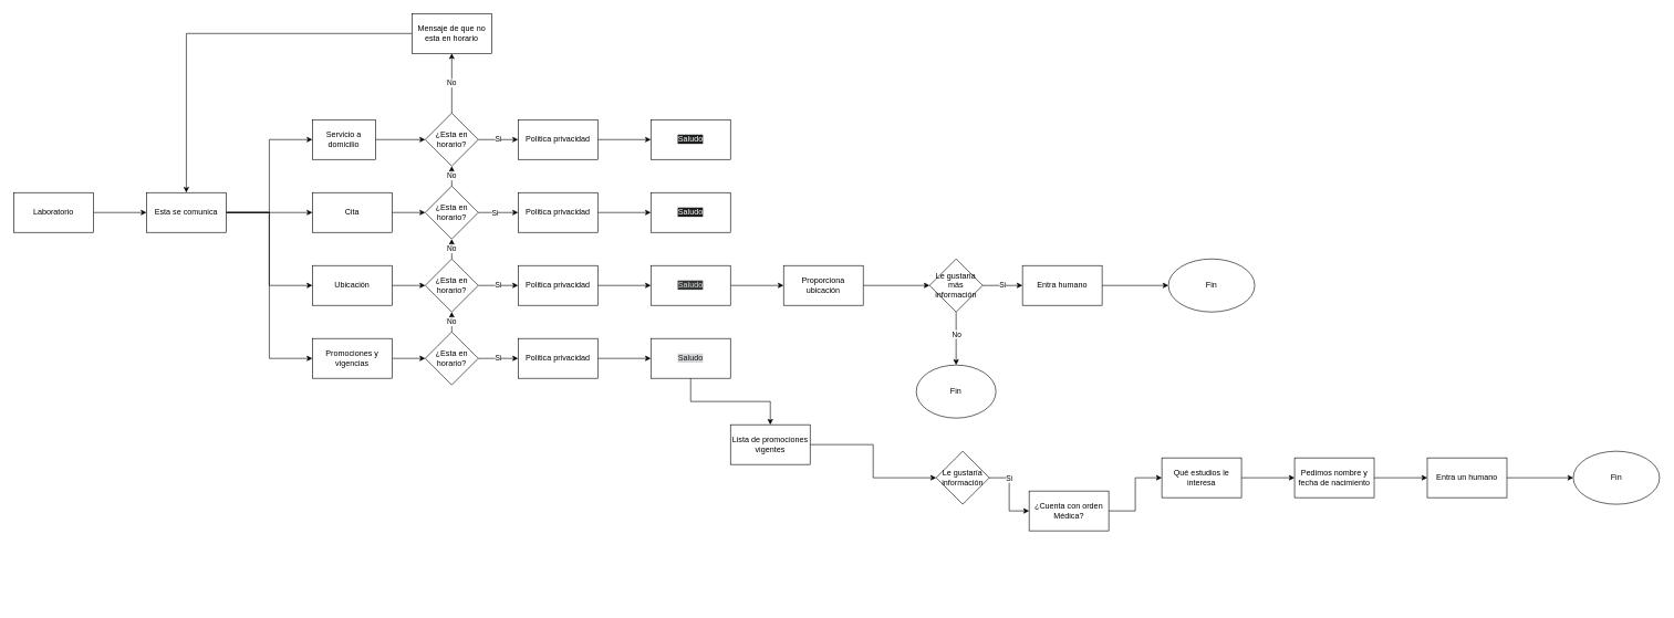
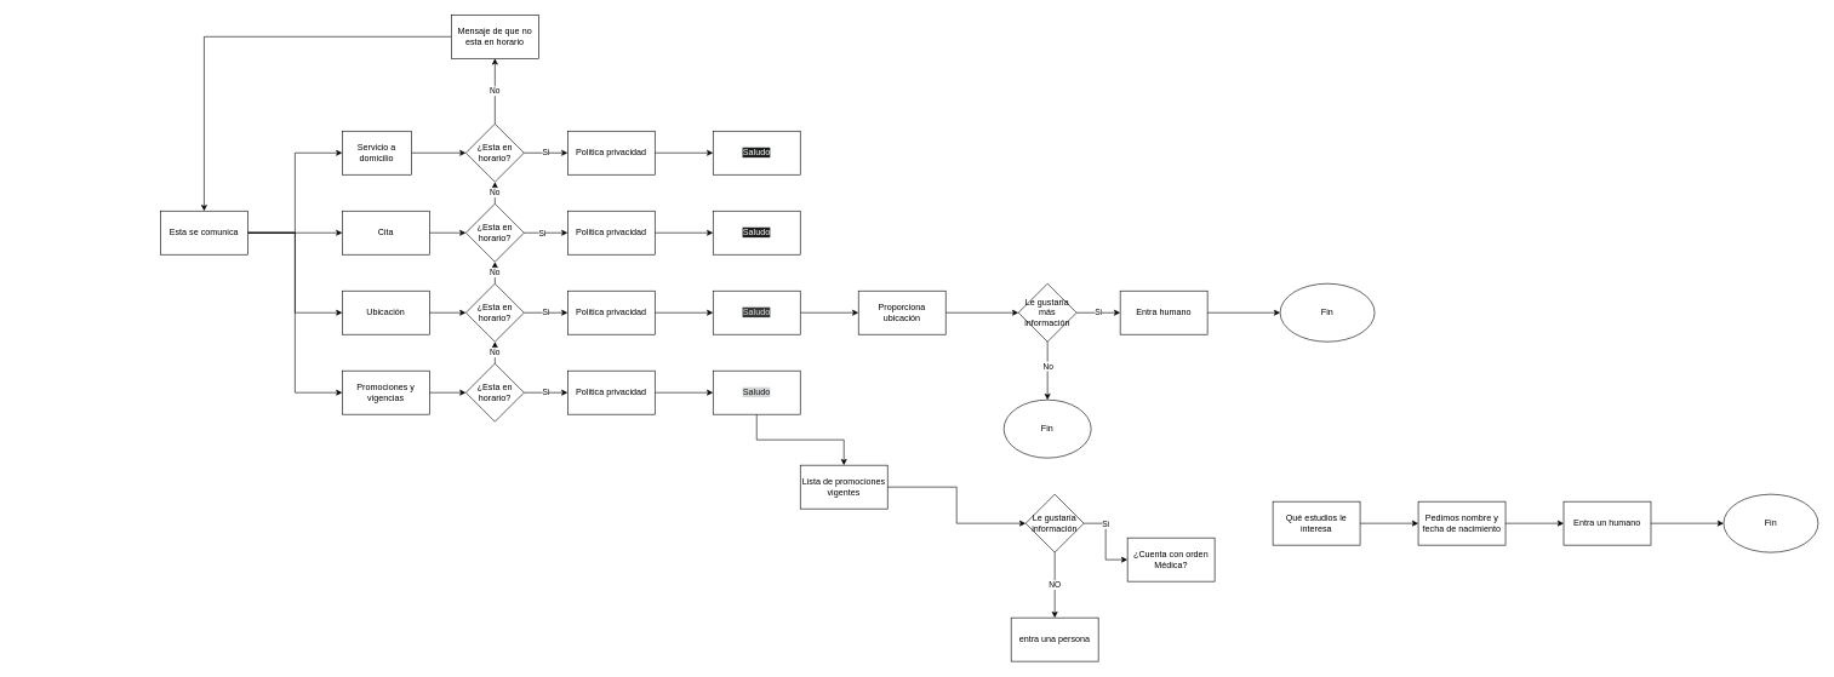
  <mxCell id="0" />
  <mxCell id="1" parent="0" />
- <mxCell id="2" value="" style="edgeStyle=orthogonalEdgeStyle;rounded=0;orthogonalLoop=1;jettySize=auto;html=1;" edge="1" parent="1" source="3" target="8"><mxGeometry relative="1" as="geometry" /></mxCell>
- <mxCell id="3" value="Laboratorio" style="rounded=0;whiteSpace=wrap;html=1;" vertex="1" parent="1"><mxGeometry x="20" y="290" width="120" height="60" as="geometry" /></mxCell>
  <mxCell id="4" style="edgeStyle=orthogonalEdgeStyle;rounded=0;orthogonalLoop=1;jettySize=auto;html=1;entryX=0;entryY=0.5;entryDx=0;entryDy=0;" edge="1" parent="1" source="8" target="10"><mxGeometry relative="1" as="geometry" /></mxCell>
  <mxCell id="5" style="edgeStyle=orthogonalEdgeStyle;rounded=0;orthogonalLoop=1;jettySize=auto;html=1;entryX=0;entryY=0.5;entryDx=0;entryDy=0;" edge="1" parent="1" source="8" target="12"><mxGeometry relative="1" as="geometry" /></mxCell>
  <mxCell id="6" value="" style="edgeStyle=orthogonalEdgeStyle;rounded=0;orthogonalLoop=1;jettySize=auto;html=1;" edge="1" parent="1" source="8" target="14"><mxGeometry relative="1" as="geometry" /></mxCell>
  <mxCell id="7" style="edgeStyle=orthogonalEdgeStyle;rounded=0;orthogonalLoop=1;jettySize=auto;html=1;entryX=0;entryY=0.5;entryDx=0;entryDy=0;" edge="1" parent="1" source="8" target="16"><mxGeometry relative="1" as="geometry" /></mxCell>
  <mxCell id="8" value="Esta se comunica" style="rounded=0;whiteSpace=wrap;html=1;" vertex="1" parent="1"><mxGeometry x="220" y="290" width="120" height="60" as="geometry" /></mxCell>
  <mxCell id="9" value="" style="edgeStyle=orthogonalEdgeStyle;rounded=0;orthogonalLoop=1;jettySize=auto;html=1;" edge="1" parent="1" source="10" target="29"><mxGeometry relative="1" as="geometry" /></mxCell>
  <mxCell id="10" value="Promociones y vigencias" style="rounded=0;whiteSpace=wrap;html=1;" vertex="1" parent="1"><mxGeometry x="470" y="510" width="120" height="60" as="geometry" /></mxCell>
  <mxCell id="11" value="" style="edgeStyle=orthogonalEdgeStyle;rounded=0;orthogonalLoop=1;jettySize=auto;html=1;" edge="1" parent="1" source="12" target="26"><mxGeometry relative="1" as="geometry" /></mxCell>
  <mxCell id="12" value="Ubicación" style="rounded=0;whiteSpace=wrap;html=1;" vertex="1" parent="1"><mxGeometry x="470" y="400" width="120" height="60" as="geometry" /></mxCell>
  <mxCell id="13" value="" style="edgeStyle=orthogonalEdgeStyle;rounded=0;orthogonalLoop=1;jettySize=auto;html=1;" edge="1" parent="1" source="14" target="23"><mxGeometry relative="1" as="geometry" /></mxCell>
  <mxCell id="14" value="Cita" style="whiteSpace=wrap;html=1;rounded=0;" vertex="1" parent="1"><mxGeometry x="470" y="290" width="120" height="60" as="geometry" /></mxCell>
  <mxCell id="15" value="" style="edgeStyle=orthogonalEdgeStyle;rounded=0;orthogonalLoop=1;jettySize=auto;html=1;" edge="1" parent="1" source="16" target="19"><mxGeometry relative="1" as="geometry" /></mxCell>
  <mxCell id="16" value="Servicio a domicilio" style="rounded=0;whiteSpace=wrap;html=1;" vertex="1" parent="1"><mxGeometry x="470" y="180" width="95" height="60" as="geometry" /></mxCell>
  <mxCell id="17" value="Si" style="edgeStyle=orthogonalEdgeStyle;rounded=0;orthogonalLoop=1;jettySize=auto;html=1;" edge="1" parent="1" source="19" target="37"><mxGeometry relative="1" as="geometry" /></mxCell>
  <mxCell id="18" value="No" style="edgeStyle=orthogonalEdgeStyle;rounded=0;orthogonalLoop=1;jettySize=auto;html=1;" edge="1" parent="1" source="19" target="39"><mxGeometry relative="1" as="geometry" /></mxCell>
  <mxCell id="19" value="¿Esta en horario?" style="rhombus;whiteSpace=wrap;html=1;" vertex="1" parent="1"><mxGeometry x="640" y="170" width="80" height="80" as="geometry" /></mxCell>
  <mxCell id="20" value="" style="edgeStyle=orthogonalEdgeStyle;rounded=0;orthogonalLoop=1;jettySize=auto;html=1;" edge="1" parent="1" source="23" target="35"><mxGeometry relative="1" as="geometry" /></mxCell>
  <mxCell id="21" value="Si" style="edgeLabel;html=1;align=center;verticalAlign=middle;resizable=0;points=[];" vertex="1" connectable="0" parent="20"><mxGeometry x="-0.19" relative="1" as="geometry"><mxPoint as="offset" /></mxGeometry></mxCell>
  <mxCell id="22" value="No" style="edgeStyle=orthogonalEdgeStyle;rounded=0;orthogonalLoop=1;jettySize=auto;html=1;" edge="1" parent="1" source="23" target="19"><mxGeometry relative="1" as="geometry" /></mxCell>
  <mxCell id="23" value="¿Esta en horario?" style="rhombus;whiteSpace=wrap;html=1;" vertex="1" parent="1"><mxGeometry x="640" y="280" width="80" height="80" as="geometry" /></mxCell>
  <mxCell id="24" value="Si" style="edgeStyle=orthogonalEdgeStyle;rounded=0;orthogonalLoop=1;jettySize=auto;html=1;" edge="1" parent="1" source="26" target="33"><mxGeometry relative="1" as="geometry" /></mxCell>
  <mxCell id="25" value="No" style="edgeStyle=orthogonalEdgeStyle;rounded=0;orthogonalLoop=1;jettySize=auto;html=1;" edge="1" parent="1" source="26" target="23"><mxGeometry relative="1" as="geometry" /></mxCell>
  <mxCell id="26" value="¿Esta en horario?" style="rhombus;whiteSpace=wrap;html=1;" vertex="1" parent="1"><mxGeometry x="640" y="390" width="80" height="80" as="geometry" /></mxCell>
  <mxCell id="27" value="Si" style="edgeStyle=orthogonalEdgeStyle;rounded=0;orthogonalLoop=1;jettySize=auto;html=1;" edge="1" parent="1" source="29" target="31"><mxGeometry relative="1" as="geometry" /></mxCell>
  <mxCell id="28" value="No" style="edgeStyle=orthogonalEdgeStyle;rounded=0;orthogonalLoop=1;jettySize=auto;html=1;" edge="1" parent="1" source="29" target="26"><mxGeometry relative="1" as="geometry" /></mxCell>
  <mxCell id="29" value="¿Esta en horario?" style="rhombus;whiteSpace=wrap;html=1;" vertex="1" parent="1"><mxGeometry x="640" y="500" width="80" height="80" as="geometry" /></mxCell>
  <mxCell id="30" value="" style="edgeStyle=orthogonalEdgeStyle;rounded=0;orthogonalLoop=1;jettySize=auto;html=1;" edge="1" parent="1" source="31" target="45"><mxGeometry relative="1" as="geometry" /></mxCell>
  <mxCell id="31" value="Politica privacidad" style="whiteSpace=wrap;html=1;" vertex="1" parent="1"><mxGeometry x="780" y="510" width="120" height="60" as="geometry" /></mxCell>
  <mxCell id="32" value="" style="edgeStyle=orthogonalEdgeStyle;rounded=0;orthogonalLoop=1;jettySize=auto;html=1;" edge="1" parent="1" source="33" target="43"><mxGeometry relative="1" as="geometry" /></mxCell>
  <mxCell id="33" value="Politica privacidad" style="whiteSpace=wrap;html=1;" vertex="1" parent="1"><mxGeometry x="780" y="400" width="120" height="60" as="geometry" /></mxCell>
  <mxCell id="34" value="" style="edgeStyle=orthogonalEdgeStyle;rounded=0;orthogonalLoop=1;jettySize=auto;html=1;" edge="1" parent="1" source="35" target="41"><mxGeometry relative="1" as="geometry" /></mxCell>
  <mxCell id="35" value="Politica privacidad" style="whiteSpace=wrap;html=1;" vertex="1" parent="1"><mxGeometry x="780" y="290" width="120" height="60" as="geometry" /></mxCell>
  <mxCell id="36" value="" style="edgeStyle=orthogonalEdgeStyle;rounded=0;orthogonalLoop=1;jettySize=auto;html=1;" edge="1" parent="1" source="37" target="40"><mxGeometry relative="1" as="geometry" /></mxCell>
  <mxCell id="37" value="Politica privacidad" style="whiteSpace=wrap;html=1;" vertex="1" parent="1"><mxGeometry x="780" y="180" width="120" height="60" as="geometry" /></mxCell>
  <mxCell id="38" style="edgeStyle=orthogonalEdgeStyle;rounded=0;orthogonalLoop=1;jettySize=auto;html=1;" edge="1" parent="1" source="39" target="8"><mxGeometry relative="1" as="geometry" /></mxCell>
  <mxCell id="39" value="Mensaje de que no esta en horario" style="whiteSpace=wrap;html=1;" vertex="1" parent="1"><mxGeometry x="620" y="20" width="120" height="60" as="geometry" /></mxCell>
  <mxCell id="40" value="&lt;meta charset=&quot;utf-8&quot;&gt;&lt;span style=&quot;color: rgb(255, 255, 255); font-family: Helvetica; font-size: 12px; font-style: normal; font-variant-ligatures: normal; font-variant-caps: normal; font-weight: 400; letter-spacing: normal; orphans: 2; text-align: center; text-indent: 0px; text-transform: none; widows: 2; word-spacing: 0px; -webkit-text-stroke-width: 0px; white-space: normal; background-color: rgb(27, 29, 30); text-decoration-thickness: initial; text-decoration-style: initial; text-decoration-color: initial; display: inline !important; float: none;&quot;&gt;Saludo&lt;/span&gt;" style="whiteSpace=wrap;html=1;" vertex="1" parent="1"><mxGeometry x="980" y="180" width="120" height="60" as="geometry" /></mxCell>
  <mxCell id="41" value="&lt;meta charset=&quot;utf-8&quot;&gt;&lt;span style=&quot;color: rgb(255, 255, 255); font-family: Helvetica; font-size: 12px; font-style: normal; font-variant-ligatures: normal; font-variant-caps: normal; font-weight: 400; letter-spacing: normal; orphans: 2; text-align: center; text-indent: 0px; text-transform: none; widows: 2; word-spacing: 0px; -webkit-text-stroke-width: 0px; white-space: normal; background-color: rgb(27, 29, 30); text-decoration-thickness: initial; text-decoration-style: initial; text-decoration-color: initial; display: inline !important; float: none;&quot;&gt;Saludo&lt;/span&gt;" style="whiteSpace=wrap;html=1;" vertex="1" parent="1"><mxGeometry x="980" y="290" width="120" height="60" as="geometry" /></mxCell>
  <mxCell id="42" value="" style="edgeStyle=orthogonalEdgeStyle;rounded=0;orthogonalLoop=1;jettySize=auto;html=1;" edge="1" parent="1" source="43" target="62"><mxGeometry relative="1" as="geometry" /></mxCell>
  <mxCell id="43" value="&lt;span style=&quot;color: rgb(222, 222, 222); background-color: rgb(53, 55, 56);&quot;&gt;Saludo&lt;/span&gt;" style="whiteSpace=wrap;html=1;" vertex="1" parent="1"><mxGeometry x="980" y="400" width="120" height="60" as="geometry" /></mxCell>
  <mxCell id="44" value="" style="edgeStyle=orthogonalEdgeStyle;rounded=0;orthogonalLoop=1;jettySize=auto;html=1;" edge="1" parent="1" source="45" target="47"><mxGeometry relative="1" as="geometry" /></mxCell>
  <mxCell id="45" value="&lt;meta charset=&quot;utf-8&quot;&gt;&lt;span style=&quot;color: rgb(18, 18, 18); font-family: Helvetica; font-size: 12px; font-style: normal; font-variant-ligatures: normal; font-variant-caps: normal; font-weight: 400; letter-spacing: normal; orphans: 2; text-align: center; text-indent: 0px; text-transform: none; widows: 2; word-spacing: 0px; -webkit-text-stroke-width: 0px; white-space: normal; background-color: rgb(211, 213, 214); text-decoration-thickness: initial; text-decoration-style: initial; text-decoration-color: initial; display: inline !important; float: none;&quot;&gt;Saludo&lt;/span&gt;" style="whiteSpace=wrap;html=1;" vertex="1" parent="1"><mxGeometry x="980" y="510" width="120" height="60" as="geometry" /></mxCell>
  <mxCell id="46" value="" style="edgeStyle=orthogonalEdgeStyle;rounded=0;orthogonalLoop=1;jettySize=auto;html=1;" edge="1" parent="1" source="47" target="51"><mxGeometry relative="1" as="geometry" /></mxCell>
  <mxCell id="47" value="Lista de promociones vigentes" style="whiteSpace=wrap;html=1;" vertex="1" parent="1"><mxGeometry x="1100" y="640" width="120" height="60" as="geometry" /></mxCell>
+ <mxCell id="48" value="NO" style="edgeStyle=orthogonalEdgeStyle;rounded=0;orthogonalLoop=1;jettySize=auto;html=1;" edge="1" parent="1" source="51" target="52"><mxGeometry relative="1" as="geometry" /></mxCell>
  <mxCell id="49" value="" style="edgeStyle=orthogonalEdgeStyle;rounded=0;orthogonalLoop=1;jettySize=auto;html=1;" edge="1" parent="1" source="51" target="54"><mxGeometry relative="1" as="geometry" /></mxCell>
  <mxCell id="50" value="Si" style="edgeLabel;html=1;align=center;verticalAlign=middle;resizable=0;points=[];" vertex="1" connectable="0" parent="49"><mxGeometry x="-0.467" relative="1" as="geometry"><mxPoint as="offset" /></mxGeometry></mxCell>
  <mxCell id="51" value="Le gustaría información" style="rhombus;whiteSpace=wrap;html=1;" vertex="1" parent="1"><mxGeometry x="1410" y="680" width="80" height="80" as="geometry" /></mxCell>
- <mxCell id="53" value="" style="edgeStyle=orthogonalEdgeStyle;rounded=0;orthogonalLoop=1;jettySize=auto;html=1;" edge="1" parent="1" source="54" target="56"><mxGeometry relative="1" as="geometry" /></mxCell>
+ <mxCell id="52" value="entra una persona" style="whiteSpace=wrap;html=1;" vertex="1" parent="1"><mxGeometry x="1390" y="850" width="120" height="60" as="geometry" /></mxCell>
  <mxCell id="54" value="¿Cuenta con orden Médica?" style="whiteSpace=wrap;html=1;" vertex="1" parent="1"><mxGeometry x="1550" y="740" width="120" height="60" as="geometry" /></mxCell>
  <mxCell id="55" value="" style="edgeStyle=orthogonalEdgeStyle;rounded=0;orthogonalLoop=1;jettySize=auto;html=1;" edge="1" parent="1" source="56" target="58"><mxGeometry relative="1" as="geometry" /></mxCell>
  <mxCell id="56" value="Qué estudios le interesa" style="whiteSpace=wrap;html=1;" vertex="1" parent="1"><mxGeometry x="1750" y="690" width="120" height="60" as="geometry" /></mxCell>
  <mxCell id="57" value="" style="edgeStyle=orthogonalEdgeStyle;rounded=0;orthogonalLoop=1;jettySize=auto;html=1;" edge="1" parent="1" source="58" target="60"><mxGeometry relative="1" as="geometry" /></mxCell>
  <mxCell id="58" value="Pedimos nombre y fecha de nacimiento" style="whiteSpace=wrap;html=1;" vertex="1" parent="1"><mxGeometry x="1950" y="690" width="120" height="60" as="geometry" /></mxCell>
  <mxCell id="59" value="" style="edgeStyle=orthogonalEdgeStyle;rounded=0;orthogonalLoop=1;jettySize=auto;html=1;" edge="1" parent="1" source="60" target="71"><mxGeometry relative="1" as="geometry" /></mxCell>
  <mxCell id="60" value="Entra un humano" style="whiteSpace=wrap;html=1;" vertex="1" parent="1"><mxGeometry x="2150" y="690" width="120" height="60" as="geometry" /></mxCell>
  <mxCell id="61" value="" style="edgeStyle=orthogonalEdgeStyle;rounded=0;orthogonalLoop=1;jettySize=auto;html=1;" edge="1" parent="1" source="62" target="66"><mxGeometry relative="1" as="geometry" /></mxCell>
  <mxCell id="62" value="Proporciona ubicación" style="whiteSpace=wrap;html=1;" vertex="1" parent="1"><mxGeometry x="1180" y="400" width="120" height="60" as="geometry" /></mxCell>
  <mxCell id="63" value="" style="edgeStyle=orthogonalEdgeStyle;rounded=0;orthogonalLoop=1;jettySize=auto;html=1;" edge="1" parent="1" source="66" target="67"><mxGeometry relative="1" as="geometry" /></mxCell>
  <mxCell id="64" value="No" style="edgeLabel;html=1;align=center;verticalAlign=middle;resizable=0;points=[];" vertex="1" connectable="0" parent="63"><mxGeometry x="-0.178" relative="1" as="geometry"><mxPoint as="offset" /></mxGeometry></mxCell>
  <mxCell id="65" value="Si" style="edgeStyle=orthogonalEdgeStyle;rounded=0;orthogonalLoop=1;jettySize=auto;html=1;" edge="1" parent="1" source="66" target="69"><mxGeometry relative="1" as="geometry" /></mxCell>
  <mxCell id="66" value="Le gustaría más información" style="rhombus;whiteSpace=wrap;html=1;" vertex="1" parent="1"><mxGeometry x="1400" y="390" width="80" height="80" as="geometry" /></mxCell>
  <mxCell id="67" value="Fin" style="ellipse;whiteSpace=wrap;html=1;" vertex="1" parent="1"><mxGeometry x="1380" y="550" width="120" height="80" as="geometry" /></mxCell>
  <mxCell id="68" value="" style="edgeStyle=orthogonalEdgeStyle;rounded=0;orthogonalLoop=1;jettySize=auto;html=1;" edge="1" parent="1" source="69" target="70"><mxGeometry relative="1" as="geometry" /></mxCell>
  <mxCell id="69" value="Entra humano" style="whiteSpace=wrap;html=1;" vertex="1" parent="1"><mxGeometry x="1540" y="400" width="120" height="60" as="geometry" /></mxCell>
  <mxCell id="70" value="Fin" style="ellipse;whiteSpace=wrap;html=1;" vertex="1" parent="1"><mxGeometry x="1760" y="390" width="130" height="80" as="geometry" /></mxCell>
  <mxCell id="71" value="Fin" style="ellipse;whiteSpace=wrap;html=1;" vertex="1" parent="1"><mxGeometry x="2370" y="680" width="130" height="80" as="geometry" /></mxCell>
